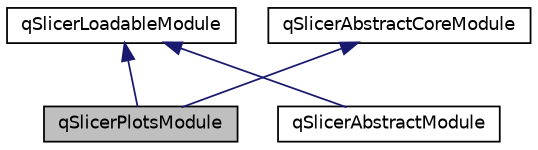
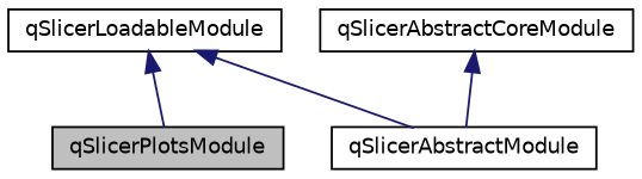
  digraph {
    node [color=black fontname=Helvetica fontsize=10 shape=record]
    edge [color=midnightblue dir=back fontname=Helvetica fontsize=10 labelfontname=Helvetica labelfontsize=10 style=solid]
    n1 [fillcolor=grey75 fontcolor=black height=0.2 label=qSlicerPlotsModule style=filled width=0.4]
    n2 [height=0.2 label=qSlicerLoadableModule width=0.4]
    n3 [height=0.2 label=qSlicerAbstractModule width=0.4]
    n4 [height=0.2 label=qSlicerAbstractCoreModule width=0.4]
    n2 -> n1
    n2 -> n3
-   n4 -> n1
+   n4 -> n3
  }
